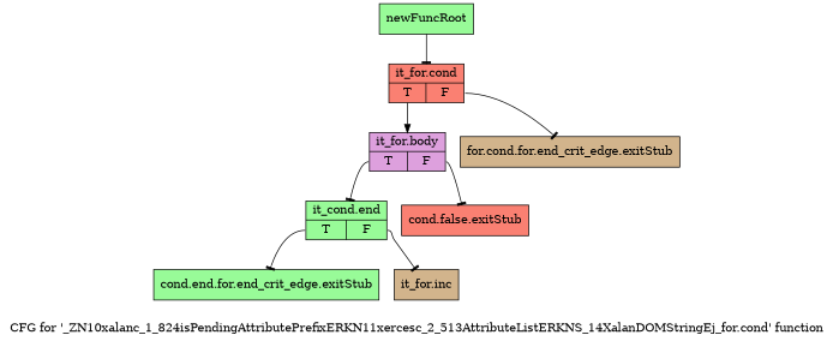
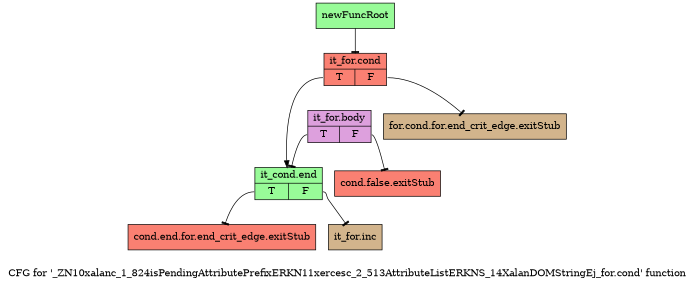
  digraph {
    label="CFG for '_ZN10xalanc_1_824isPendingAttributePrefixERKN11xercesc_2_513AttributeListERKNS_14XalanDOMStringEj_for.cond' function"
    node [fillcolor=salmon shape=record style=filled]
    edge [arrowhead=tee tailport=s1]
    n1 [fillcolor=palegreen label="{newFuncRoot}"]
    n2 [label="{it_for.cond|{<s0>T|<s1>F}}"]
    n3 [fillcolor=tan label="{for.cond.for.end_crit_edge.exitStub}"]
    n4 [fillcolor=plum label="{it_for.body|{<s0>T|<s1>F}}"]
    n5 [label="{cond.false.exitStub}"]
    n6 [fillcolor=palegreen label="{it_cond.end|{<s0>T|<s1>F}}"]
-   n7 [fillcolor=palegreen label="{cond.end.for.end_crit_edge.exitStub}"]
+   n7 [label="{cond.end.for.end_crit_edge.exitStub}"]
    n8 [fillcolor=tan label="{it_for.inc}"]
    n1 -> n2
    n2 -> n3
-   n2 -> n4 [arrowhead=normal tailport=s0]
+   n2 -> n6 [arrowhead=normal tailport=s0]
    n4 -> n5
    n4 -> n6 [tailport=s0]
    n6 -> n7 [tailport=s0]
    n6 -> n8
  }
